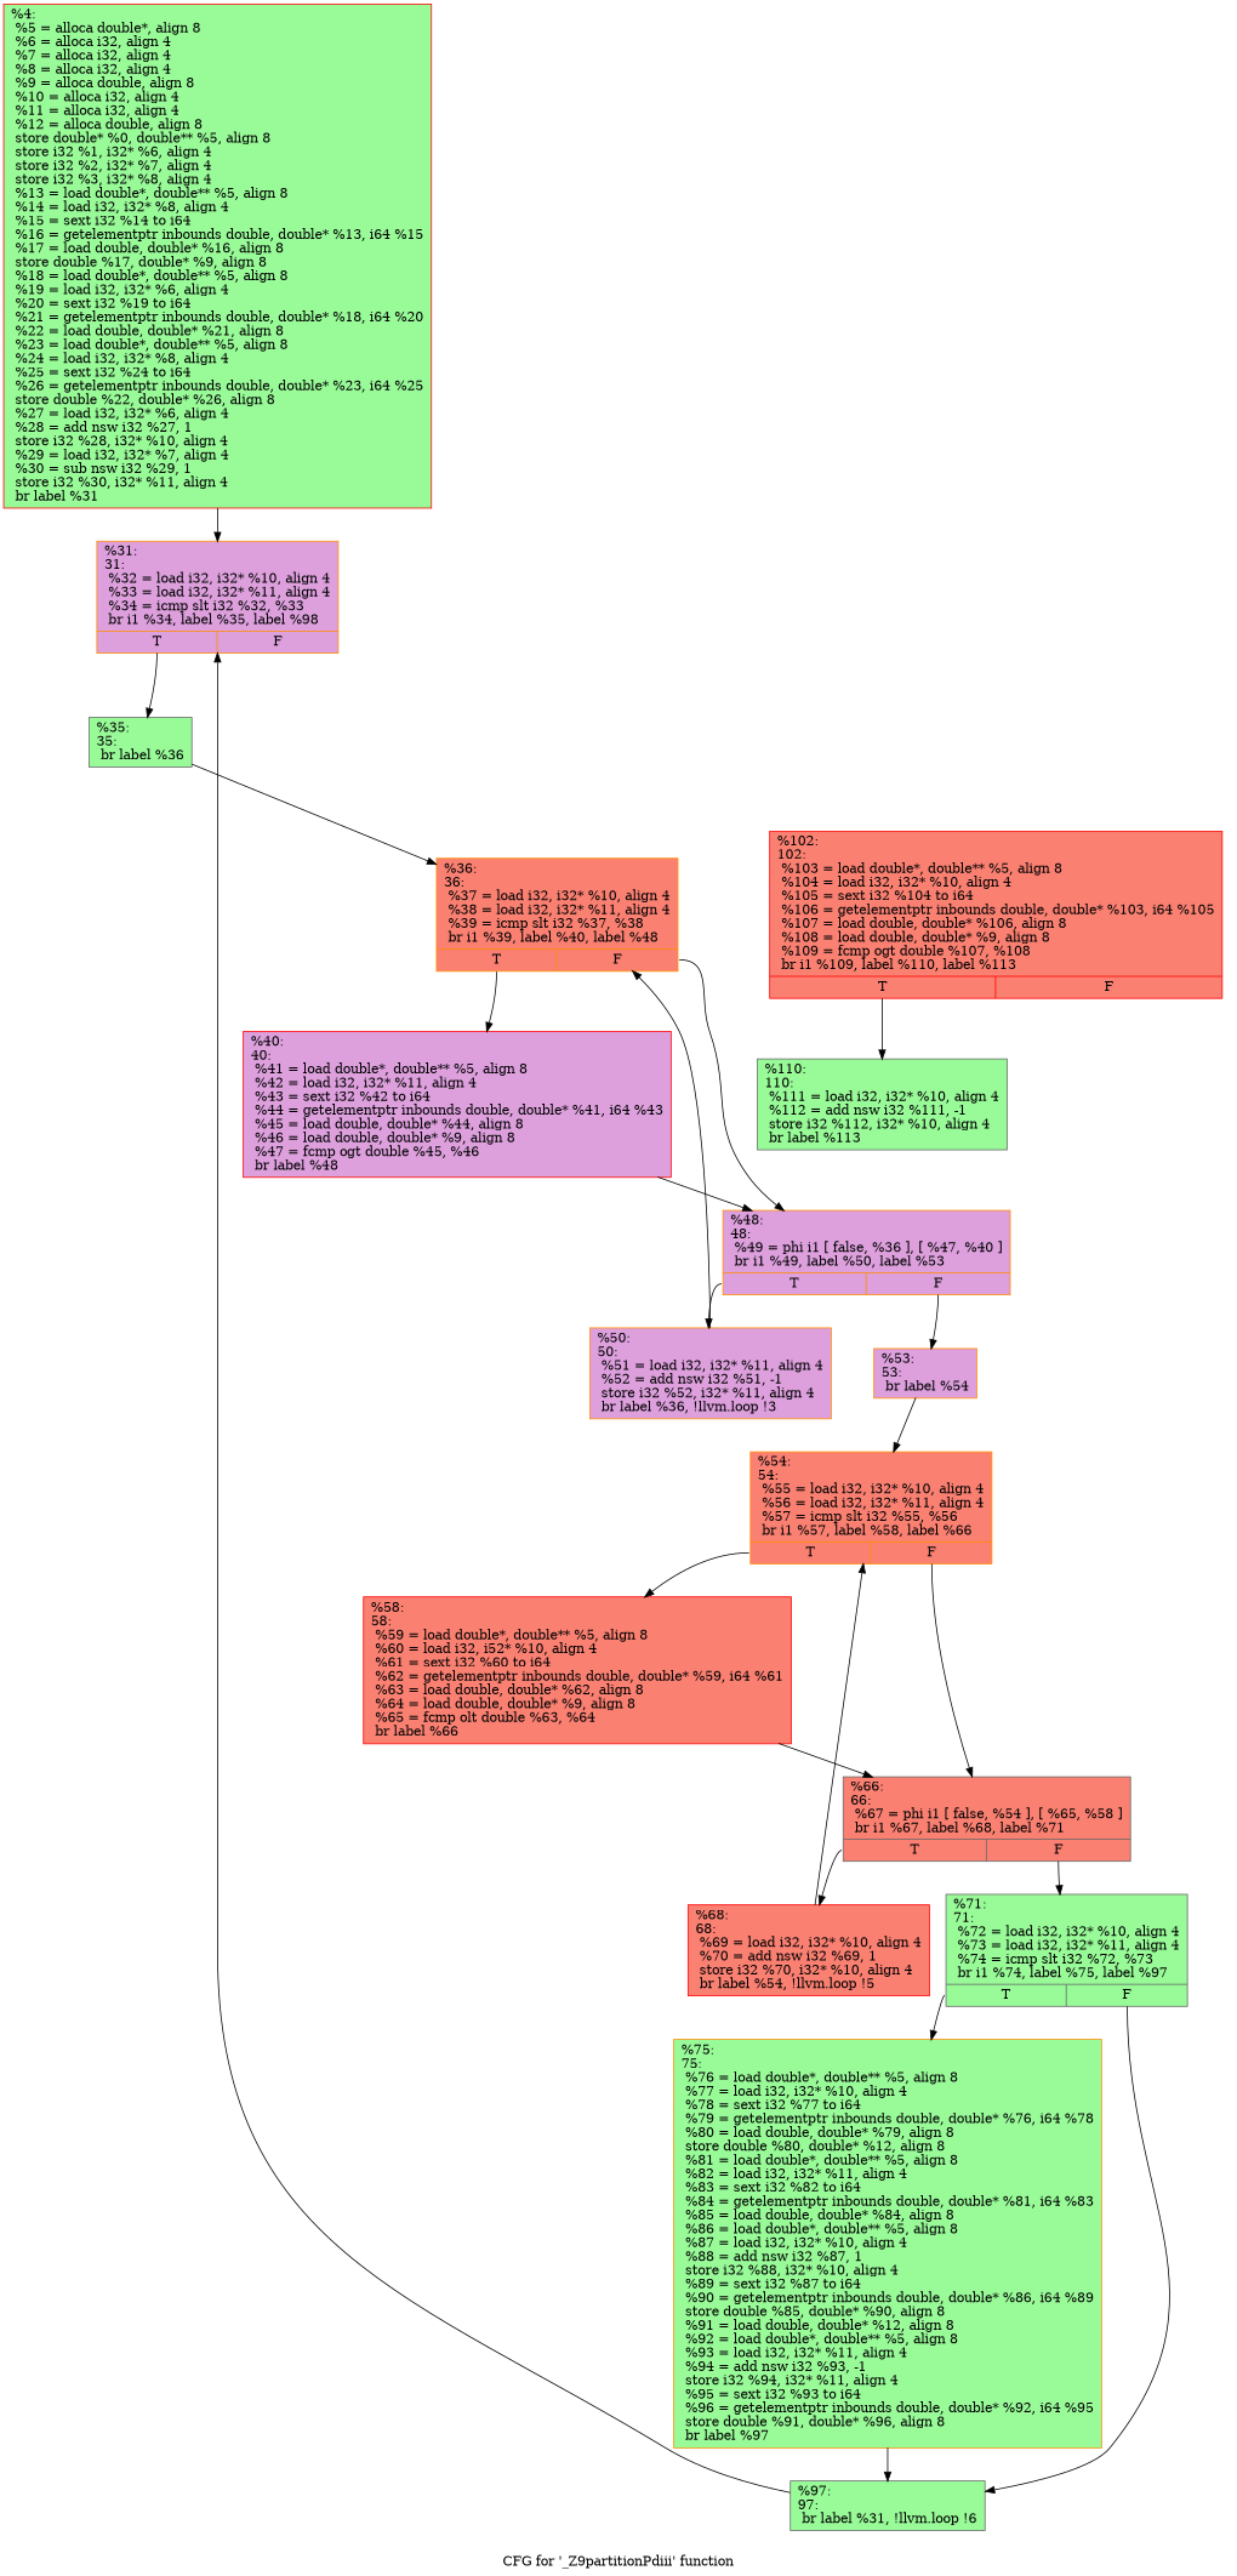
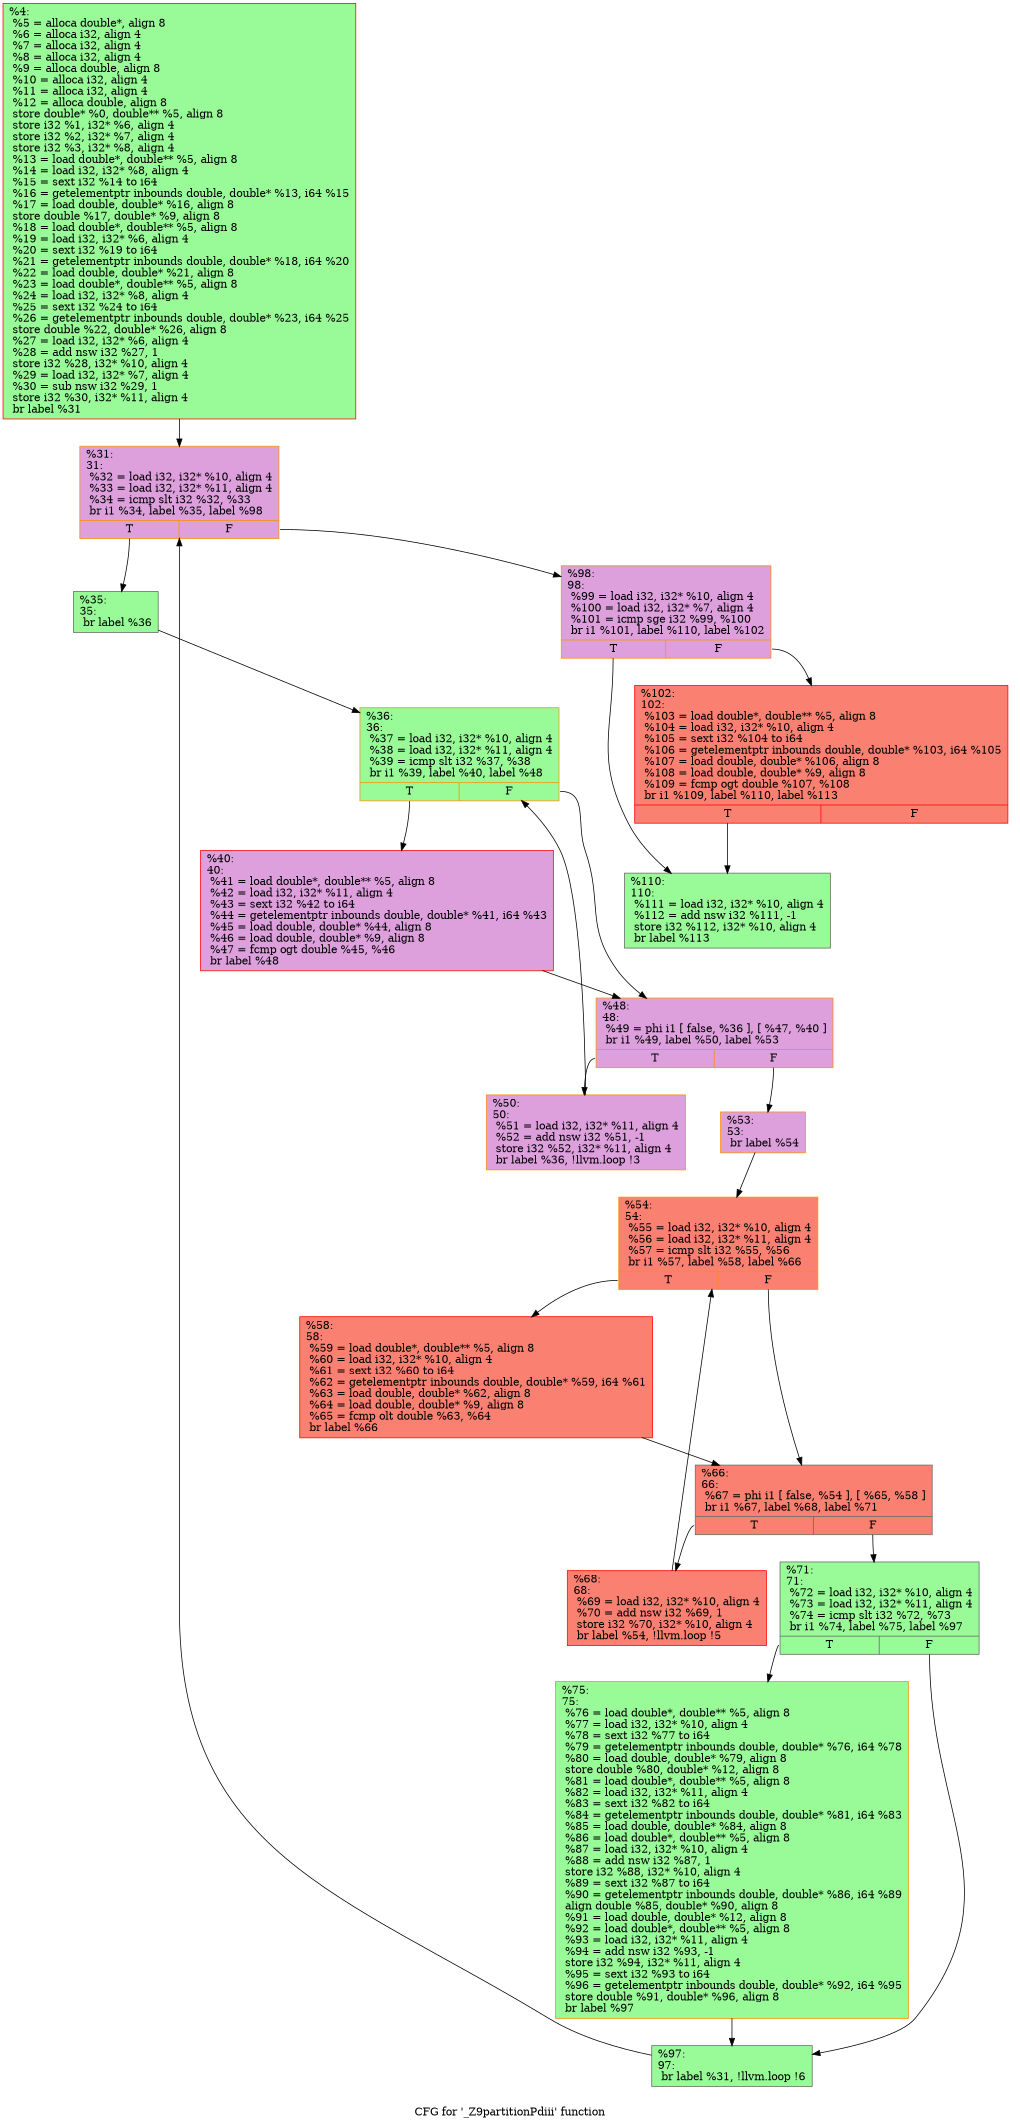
  digraph {
    label="CFG for '_Z9partitionPdiii' function"
    node [color=darkorange fillcolor=palegreen shape=record style=filled]
    n1 [color=red label="{%4:\l  %5 = alloca double*, align 8\l  %6 = alloca i32, align 4\l  %7 = alloca i32, align 4\l  %8 = alloca i32, align 4\l  %9 = alloca double, align 8\l  %10 = alloca i32, align 4\l  %11 = alloca i32, align 4\l  %12 = alloca double, align 8\l  store double* %0, double** %5, align 8\l  store i32 %1, i32* %6, align 4\l  store i32 %2, i32* %7, align 4\l  store i32 %3, i32* %8, align 4\l  %13 = load double*, double** %5, align 8\l  %14 = load i32, i32* %8, align 4\l  %15 = sext i32 %14 to i64\l  %16 = getelementptr inbounds double, double* %13, i64 %15\l  %17 = load double, double* %16, align 8\l  store double %17, double* %9, align 8\l  %18 = load double*, double** %5, align 8\l  %19 = load i32, i32* %6, align 4\l  %20 = sext i32 %19 to i64\l  %21 = getelementptr inbounds double, double* %18, i64 %20\l  %22 = load double, double* %21, align 8\l  %23 = load double*, double** %5, align 8\l  %24 = load i32, i32* %8, align 4\l  %25 = sext i32 %24 to i64\l  %26 = getelementptr inbounds double, double* %23, i64 %25\l  store double %22, double* %26, align 8\l  %27 = load i32, i32* %6, align 4\l  %28 = add nsw i32 %27, 1\l  store i32 %28, i32* %10, align 4\l  %29 = load i32, i32* %7, align 4\l  %30 = sub nsw i32 %29, 1\l  store i32 %30, i32* %11, align 4\l  br label %31\l}"]
    n2 [fillcolor=plum label="{%31:\l31:                                               \l  %32 = load i32, i32* %10, align 4\l  %33 = load i32, i32* %11, align 4\l  %34 = icmp slt i32 %32, %33\l  br i1 %34, label %35, label %98\l|{<s0>T|<s1>F}}"]
    n3 [color=gray40 label="{%35:\l35:                                               \l  br label %36\l}"]
-   n5 [fillcolor=salmon label="{%36:\l36:                                               \l  %37 = load i32, i32* %10, align 4\l  %38 = load i32, i32* %11, align 4\l  %39 = icmp slt i32 %37, %38\l  br i1 %39, label %40, label %48\l|{<s0>T|<s1>F}}"]
+   n4 [fillcolor=plum label="{%98:\l98:                                               \l  %99 = load i32, i32* %10, align 4\l  %100 = load i32, i32* %7, align 4\l  %101 = icmp sge i32 %99, %100\l  br i1 %101, label %110, label %102\l|{<s0>T|<s1>F}}"]
+   n5 [label="{%36:\l36:                                               \l  %37 = load i32, i32* %10, align 4\l  %38 = load i32, i32* %11, align 4\l  %39 = icmp slt i32 %37, %38\l  br i1 %39, label %40, label %48\l|{<s0>T|<s1>F}}"]
    n6 [color=gray40 label="{%110:\l110:                                              \l  %111 = load i32, i32* %10, align 4\l  %112 = add nsw i32 %111, -1\l  store i32 %112, i32* %10, align 4\l  br label %113\l}"]
    n7 [color=red fillcolor=salmon label="{%102:\l102:                                              \l  %103 = load double*, double** %5, align 8\l  %104 = load i32, i32* %10, align 4\l  %105 = sext i32 %104 to i64\l  %106 = getelementptr inbounds double, double* %103, i64 %105\l  %107 = load double, double* %106, align 8\l  %108 = load double, double* %9, align 8\l  %109 = fcmp ogt double %107, %108\l  br i1 %109, label %110, label %113\l|{<s0>T|<s1>F}}"]
    n8 [color=red fillcolor=plum label="{%40:\l40:                                               \l  %41 = load double*, double** %5, align 8\l  %42 = load i32, i32* %11, align 4\l  %43 = sext i32 %42 to i64\l  %44 = getelementptr inbounds double, double* %41, i64 %43\l  %45 = load double, double* %44, align 8\l  %46 = load double, double* %9, align 8\l  %47 = fcmp ogt double %45, %46\l  br label %48\l}"]
    n9 [fillcolor=plum label="{%48:\l48:                                               \l  %49 = phi i1 [ false, %36 ], [ %47, %40 ]\l  br i1 %49, label %50, label %53\l|{<s0>T|<s1>F}}"]
    n10 [fillcolor=plum label="{%50:\l50:                                               \l  %51 = load i32, i32* %11, align 4\l  %52 = add nsw i32 %51, -1\l  store i32 %52, i32* %11, align 4\l  br label %36, !llvm.loop !3\l}"]
    n11 [fillcolor=plum label="{%53:\l53:                                               \l  br label %54\l}"]
    n12 [fillcolor=salmon label="{%54:\l54:                                               \l  %55 = load i32, i32* %10, align 4\l  %56 = load i32, i32* %11, align 4\l  %57 = icmp slt i32 %55, %56\l  br i1 %57, label %58, label %66\l|{<s0>T|<s1>F}}"]
-   n13 [color=red fillcolor=salmon label="{%58:\l58:                                               \l  %59 = load double*, double** %5, align 8\l  %60 = load i32, i52* %10, align 4\l  %61 = sext i32 %60 to i64\l  %62 = getelementptr inbounds double, double* %59, i64 %61\l  %63 = load double, double* %62, align 8\l  %64 = load double, double* %9, align 8\l  %65 = fcmp olt double %63, %64\l  br label %66\l}"]
+   n13 [color=red fillcolor=salmon label="{%58:\l58:                                               \l  %59 = load double*, double** %5, align 8\l  %60 = load i32, i32* %10, align 4\l  %61 = sext i32 %60 to i64\l  %62 = getelementptr inbounds double, double* %59, i64 %61\l  %63 = load double, double* %62, align 8\l  %64 = load double, double* %9, align 8\l  %65 = fcmp olt double %63, %64\l  br label %66\l}"]
    n14 [color=gray40 fillcolor=salmon label="{%66:\l66:                                               \l  %67 = phi i1 [ false, %54 ], [ %65, %58 ]\l  br i1 %67, label %68, label %71\l|{<s0>T|<s1>F}}"]
    n15 [color=red fillcolor=salmon label="{%68:\l68:                                               \l  %69 = load i32, i32* %10, align 4\l  %70 = add nsw i32 %69, 1\l  store i32 %70, i32* %10, align 4\l  br label %54, !llvm.loop !5\l}"]
    n16 [color=gray40 label="{%71:\l71:                                               \l  %72 = load i32, i32* %10, align 4\l  %73 = load i32, i32* %11, align 4\l  %74 = icmp slt i32 %72, %73\l  br i1 %74, label %75, label %97\l|{<s0>T|<s1>F}}"]
-   n17 [label="{%75:\l75:                                               \l  %76 = load double*, double** %5, align 8\l  %77 = load i32, i32* %10, align 4\l  %78 = sext i32 %77 to i64\l  %79 = getelementptr inbounds double, double* %76, i64 %78\l  %80 = load double, double* %79, align 8\l  store double %80, double* %12, align 8\l  %81 = load double*, double** %5, align 8\l  %82 = load i32, i32* %11, align 4\l  %83 = sext i32 %82 to i64\l  %84 = getelementptr inbounds double, double* %81, i64 %83\l  %85 = load double, double* %84, align 8\l  %86 = load double*, double** %5, align 8\l  %87 = load i32, i32* %10, align 4\l  %88 = add nsw i32 %87, 1\l  store i32 %88, i32* %10, align 4\l  %89 = sext i32 %87 to i64\l  %90 = getelementptr inbounds double, double* %86, i64 %89\l  store double %85, double* %90, align 8\l  %91 = load double, double* %12, align 8\l  %92 = load double*, double** %5, align 8\l  %93 = load i32, i32* %11, align 4\l  %94 = add nsw i32 %93, -1\l  store i32 %94, i32* %11, align 4\l  %95 = sext i32 %93 to i64\l  %96 = getelementptr inbounds double, double* %92, i64 %95\l  store double %91, double* %96, align 8\l  br label %97\l}"]
+   n17 [label="{%75:\l75:                                               \l  %76 = load double*, double** %5, align 8\l  %77 = load i32, i32* %10, align 4\l  %78 = sext i32 %77 to i64\l  %79 = getelementptr inbounds double, double* %76, i64 %78\l  %80 = load double, double* %79, align 8\l  store double %80, double* %12, align 8\l  %81 = load double*, double** %5, align 8\l  %82 = load i32, i32* %11, align 4\l  %83 = sext i32 %82 to i64\l  %84 = getelementptr inbounds double, double* %81, i64 %83\l  %85 = load double, double* %84, align 8\l  %86 = load double*, double** %5, align 8\l  %87 = load i32, i32* %10, align 4\l  %88 = add nsw i32 %87, 1\l  store i32 %88, i32* %10, align 4\l  %89 = sext i32 %87 to i64\l  %90 = getelementptr inbounds double, double* %86, i64 %89\l  align double %85, double* %90, align 8\l  %91 = load double, double* %12, align 8\l  %92 = load double*, double** %5, align 8\l  %93 = load i32, i32* %11, align 4\l  %94 = add nsw i32 %93, -1\l  store i32 %94, i32* %11, align 4\l  %95 = sext i32 %93 to i64\l  %96 = getelementptr inbounds double, double* %92, i64 %95\l  store double %91, double* %96, align 8\l  br label %97\l}"]
    n18 [color=gray40 label="{%97:\l97:                                               \l  br label %31, !llvm.loop !6\l}"]
    n1 -> n2
    n2 -> n3 [tailport=s0]
+   n2 -> n4 [tailport=s1]
    n3 -> n5
+   n4 -> n6 [tailport=s0]
+   n4 -> n7 [tailport=s1]
    n5 -> n8 [tailport=s0]
    n5 -> n9 [tailport=s1]
    n7 -> n6 [tailport=s0]
    n8 -> n9
    n9 -> n10 [tailport=s0]
    n9 -> n11 [tailport=s1]
    n10 -> n5
    n11 -> n12
    n12 -> n13 [tailport=s0]
    n12 -> n14 [tailport=s1]
    n13 -> n14
    n14 -> n15 [tailport=s0]
    n14 -> n16 [tailport=s1]
    n15 -> n12
    n16 -> n17 [tailport=s0]
    n16 -> n18 [tailport=s1]
    n17 -> n18
    n18 -> n2
  }
